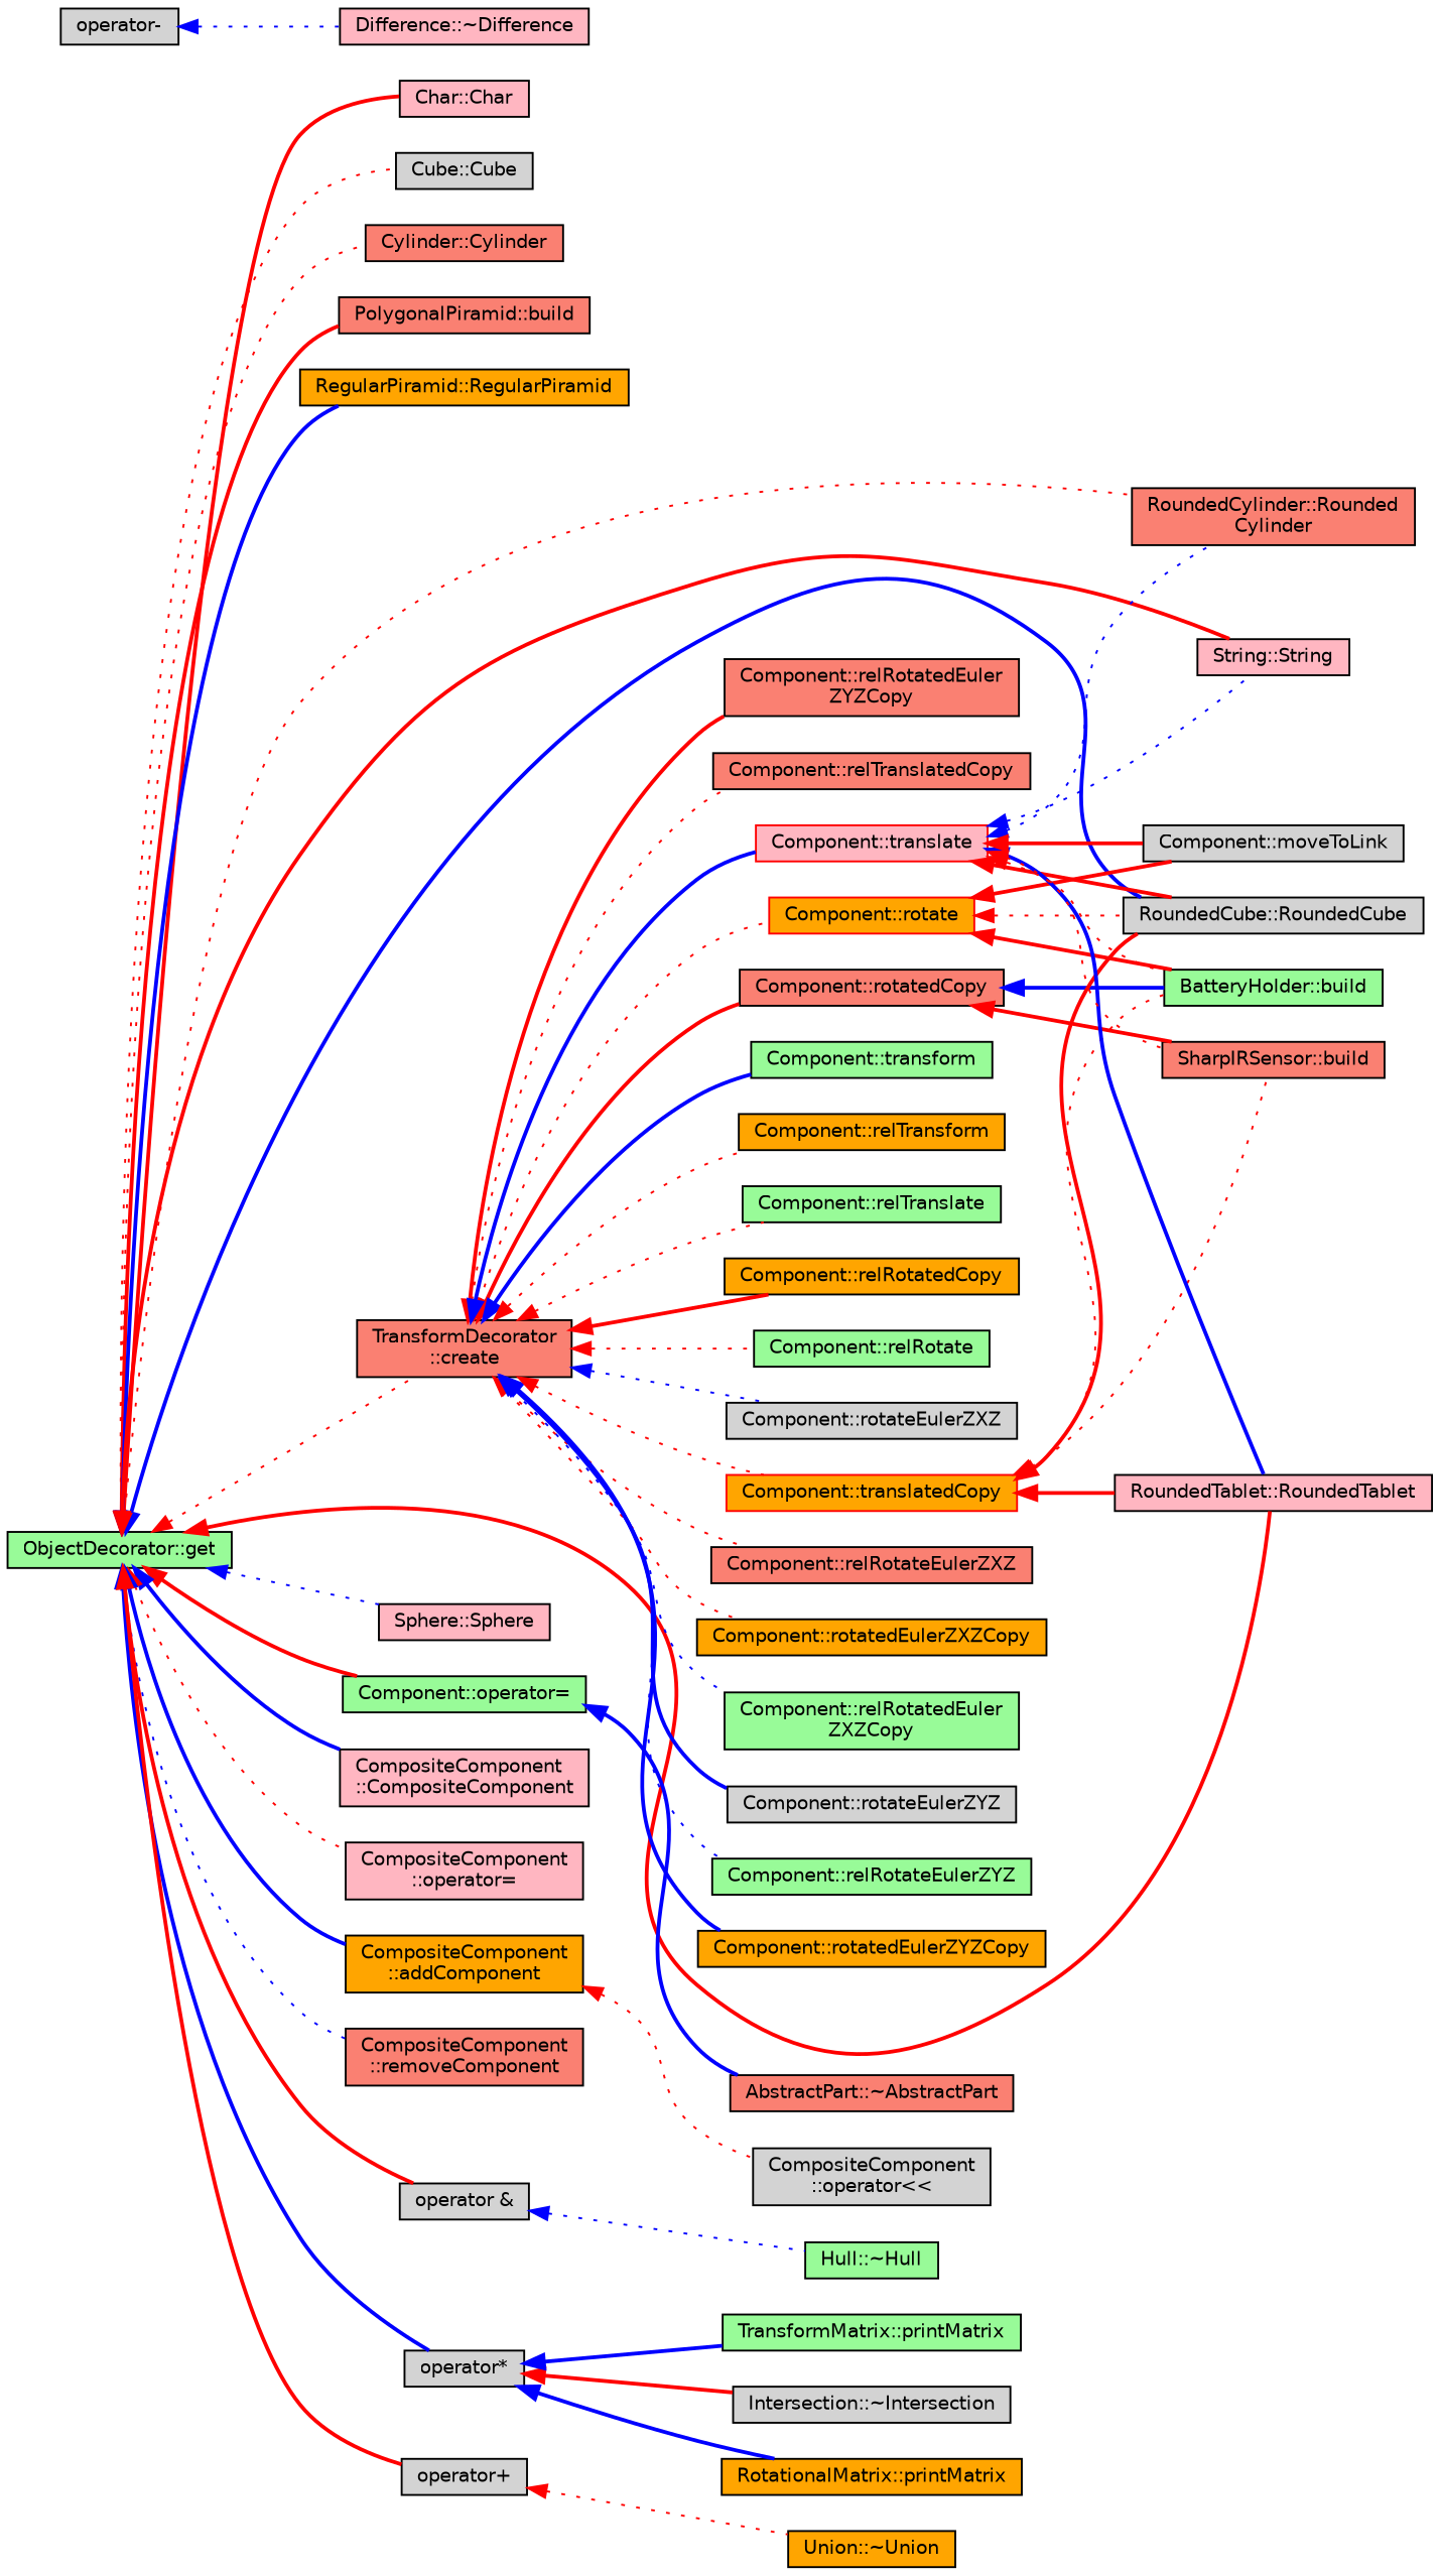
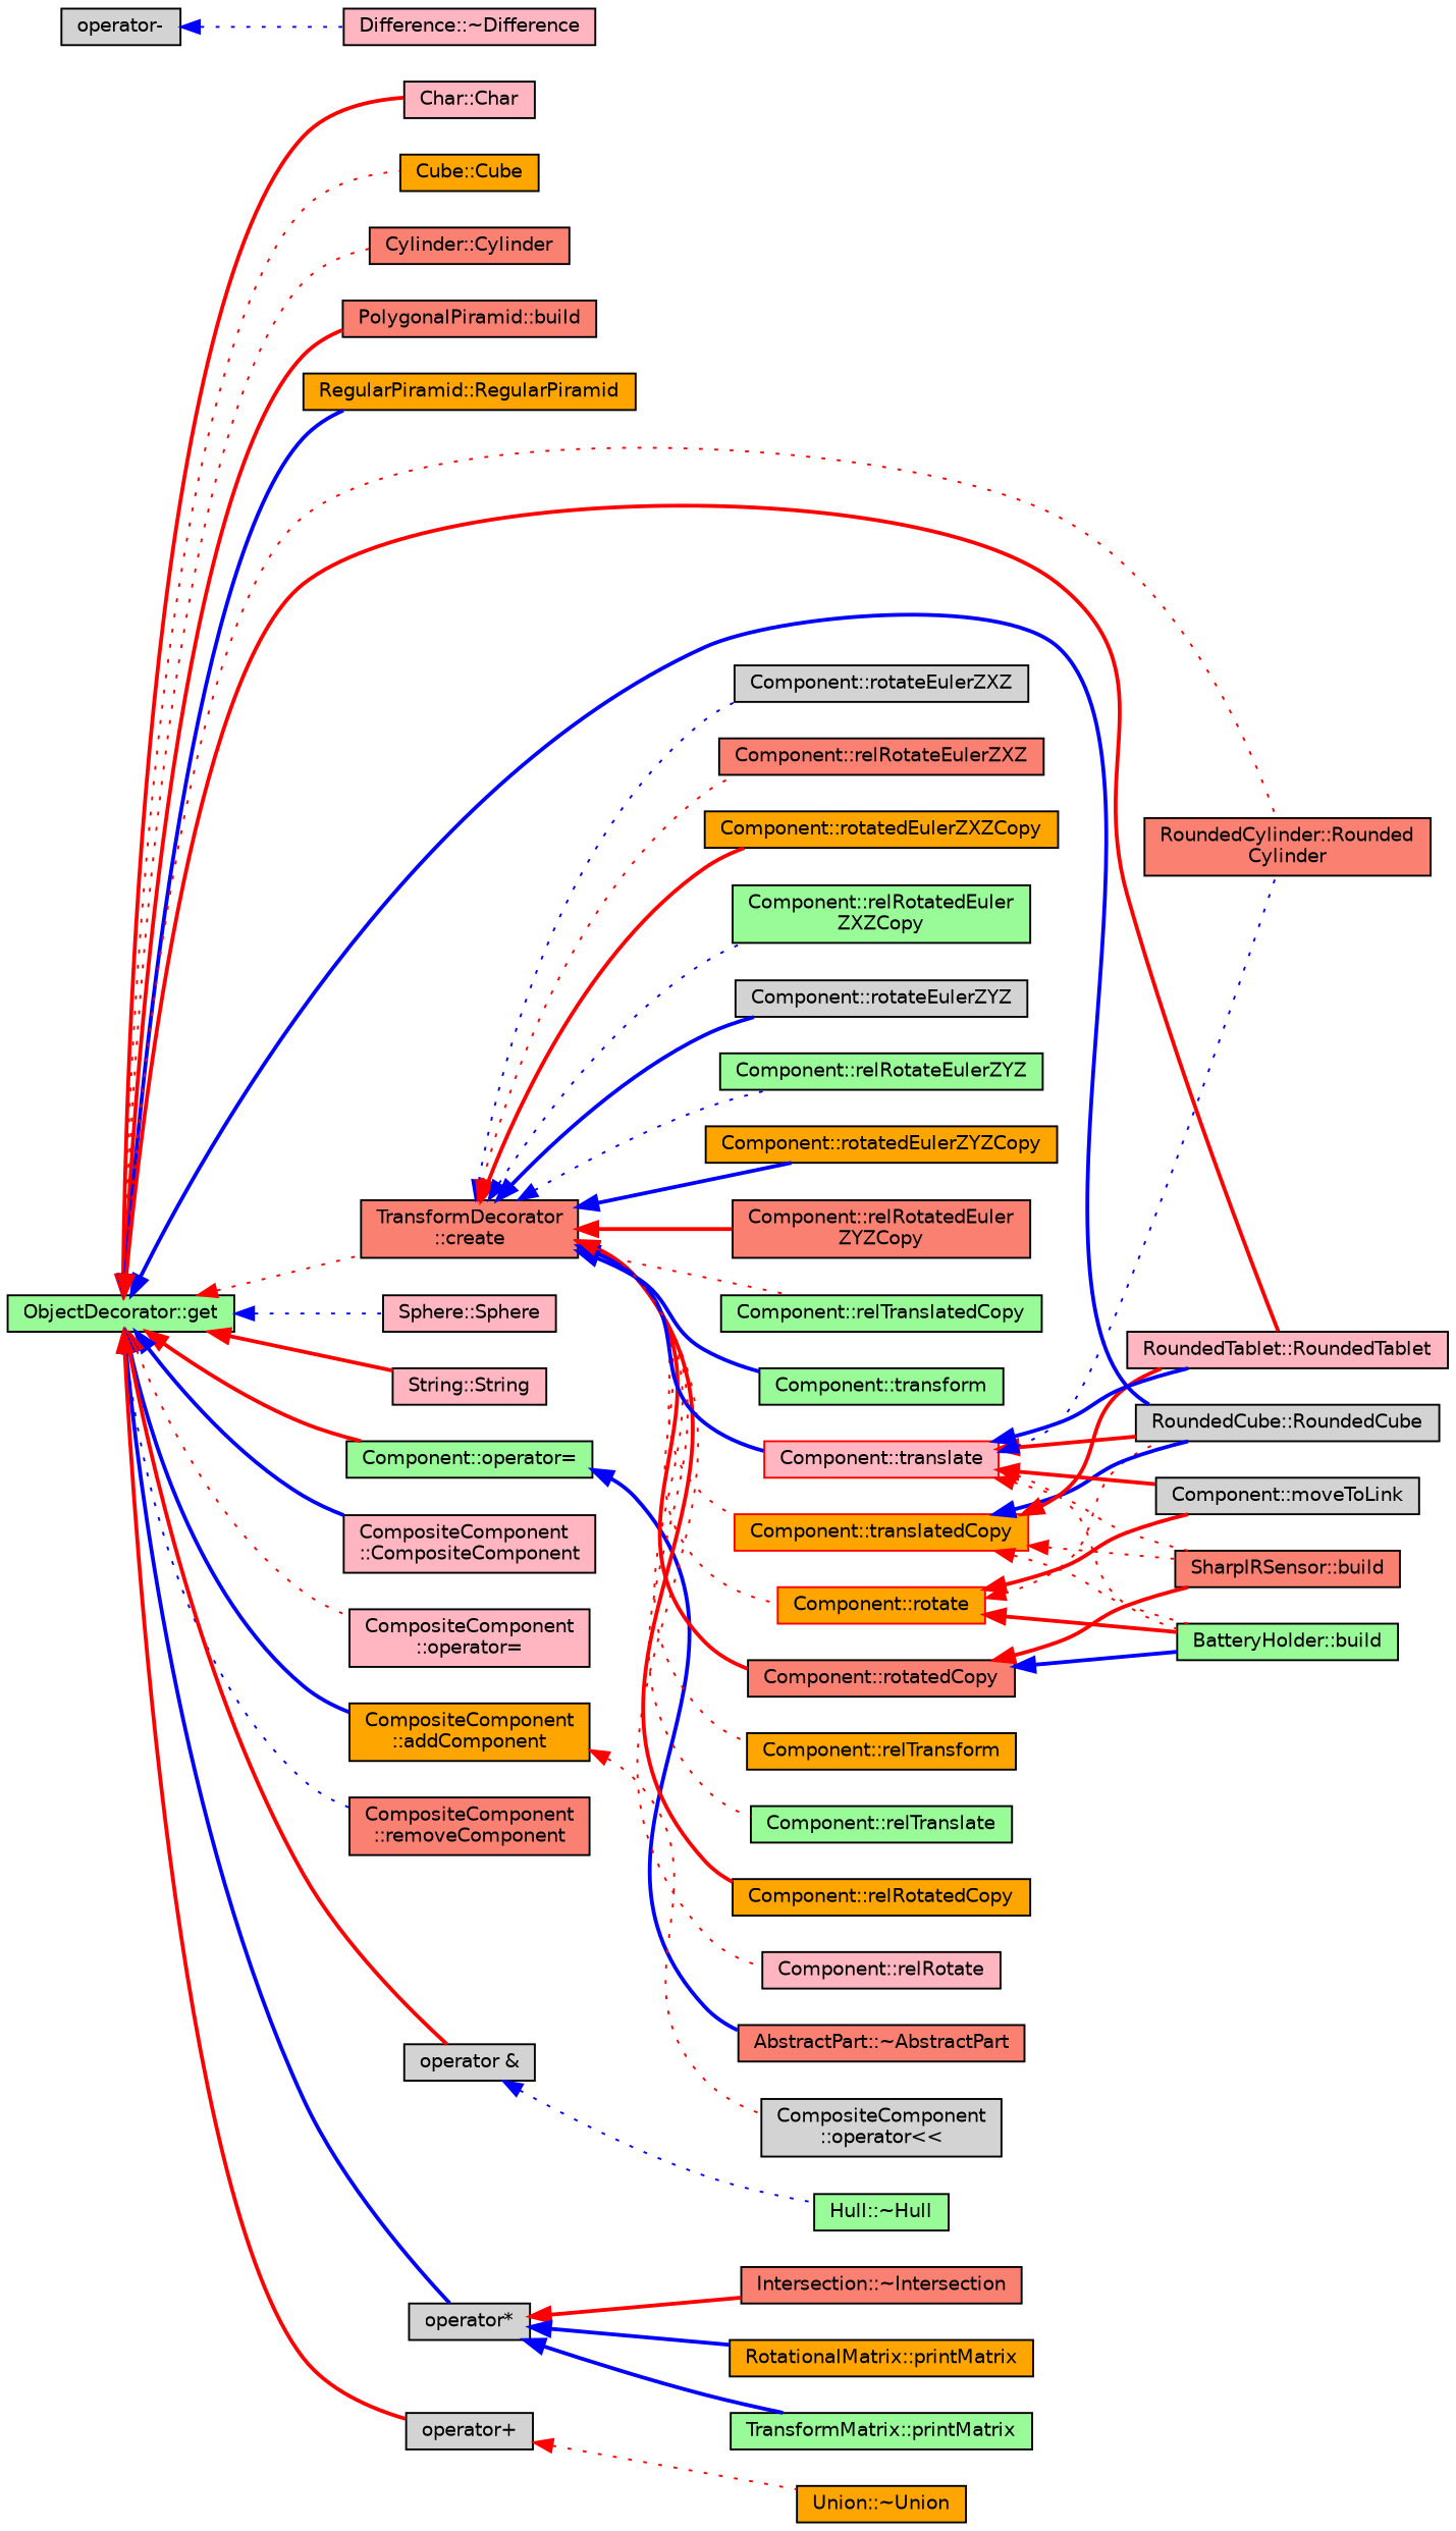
  digraph {
    rankdir=LR
    node [color=black fillcolor=salmon fontname=Helvetica fontsize=10 shape=record style=filled]
    edge [color=red dir=back fontname=Helvetica fontsize=10 labelfontname=Helvetica labelfontsize=10 style=bold]
    n1 [fillcolor=palegreen fontcolor=black height=0.2 label="ObjectDecorator::get" width=0.4]
    n2 [fillcolor=lightpink height=0.2 label="Char::Char" width=0.4]
-   n3 [fillcolor=lightgrey height=0.2 label="Cube::Cube" width=0.4]
+   n3 [fillcolor=orange height=0.2 label="Cube::Cube" width=0.4]
    n4 [height=0.2 label="Cylinder::Cylinder" width=0.4]
    n5 [height=0.2 label="PolygonalPiramid::build" width=0.4]
    n6 [fillcolor=orange height=0.2 label="RegularPiramid::RegularPiramid" width=0.4]
    n7 [fillcolor=lightgrey height=0.2 label="RoundedCube::RoundedCube" width=0.4]
    n8 [height=0.2 label="RoundedCylinder::Rounded\lCylinder" width=0.4]
    n9 [fillcolor=lightpink height=0.2 label="RoundedTablet::RoundedTablet" width=0.4]
    n10 [fillcolor=lightpink height=0.2 label="Sphere::Sphere" width=0.4]
    n11 [fillcolor=lightpink height=0.2 label="String::String" width=0.4]
    n12 [fillcolor=palegreen height=0.2 label="Component::operator=" width=0.4]
    n13 [fillcolor=lightpink height=0.2 label="CompositeComponent\l::CompositeComponent" width=0.4]
    n14 [fillcolor=lightpink height=0.2 label="CompositeComponent\l::operator=" width=0.4]
    n15 [fillcolor=orange height=0.2 label="CompositeComponent\l::addComponent" width=0.4]
    n16 [height=0.2 label="CompositeComponent\l::removeComponent" width=0.4]
    n17 [fillcolor=lightgrey height=0.2 label="operator &" width=0.4]
    n18 [fillcolor=lightgrey height=0.2 label="operator*" width=0.4]
    n19 [height=0.2 label="TransformDecorator\l::create" width=0.4]
    n20 [fillcolor=lightgrey height=0.2 label="operator+" width=0.4]
    n21 [height=0.2 label="AbstractPart::~AbstractPart" width=0.4]
    n22 [fillcolor=lightgrey height=0.2 label="CompositeComponent\l::operator\<\<" width=0.4]
    n23 [fillcolor=lightgrey height=0.2 label="operator-" width=0.4]
    n24 [fillcolor=lightpink height=0.2 label="Difference::~Difference" width=0.4]
    n25 [fillcolor=palegreen height=0.2 label="Hull::~Hull" width=0.4]
-   n26 [fillcolor=lightgrey height=0.2 label="Intersection::~Intersection" width=0.4]
+   n26 [height=0.2 label="Intersection::~Intersection" width=0.4]
    n27 [fillcolor=orange height=0.2 label="RotationalMatrix::printMatrix" width=0.4]
    n28 [fillcolor=palegreen height=0.2 label="TransformMatrix::printMatrix" width=0.4]
    n29 [height=0.2 label="Component::rotatedCopy" width=0.4]
    n30 [fillcolor=orange height=0.2 label="Component::relRotatedCopy" width=0.4]
    n31 [color=red fillcolor=orange height=0.2 label="Component::rotate" width=0.4]
-   n32 [fillcolor=palegreen height=0.2 label="Component::relRotate" width=0.4]
+   n32 [fillcolor=lightpink height=0.2 label="Component::relRotate" width=0.4]
    n33 [fillcolor=lightgrey height=0.2 label="Component::rotateEulerZXZ" width=0.4]
    n34 [height=0.2 label="Component::relRotateEulerZXZ" width=0.4]
    n35 [fillcolor=orange height=0.2 label="Component::rotatedEulerZXZCopy" width=0.4]
    n36 [fillcolor=palegreen height=0.2 label="Component::relRotatedEuler\lZXZCopy" width=0.4]
    n37 [fillcolor=lightgrey height=0.2 label="Component::rotateEulerZYZ" width=0.4]
    n38 [fillcolor=palegreen height=0.2 label="Component::relRotateEulerZYZ" width=0.4]
    n39 [fillcolor=orange height=0.2 label="Component::rotatedEulerZYZCopy" width=0.4]
    n40 [height=0.2 label="Component::relRotatedEuler\lZYZCopy" width=0.4]
    n41 [color=red fillcolor=orange height=0.2 label="Component::translatedCopy" width=0.4]
-   n42 [height=0.2 label="Component::relTranslatedCopy" width=0.4]
+   n42 [fillcolor=palegreen height=0.2 label="Component::relTranslatedCopy" width=0.4]
    n43 [fillcolor=palegreen height=0.2 label="Component::transform" width=0.4]
    n44 [fillcolor=orange height=0.2 label="Component::relTransform" width=0.4]
    n45 [color=red fillcolor=lightpink height=0.2 label="Component::translate" width=0.4]
    n46 [fillcolor=palegreen height=0.2 label="Component::relTranslate" width=0.4]
    n47 [fillcolor=orange height=0.2 label="Union::~Union" width=0.4]
    n48 [fillcolor=palegreen height=0.2 label="BatteryHolder::build" width=0.4]
    n49 [height=0.2 label="SharpIRSensor::build" width=0.4]
    n50 [fillcolor=lightgrey height=0.2 label="Component::moveToLink" width=0.4]
    n1 -> n2
    n1 -> n3 [style=dotted]
    n1 -> n4 [style=dotted]
    n1 -> n5
    n1 -> n6 [color=blue]
    n1 -> n7 [color=blue]
    n1 -> n8 [style=dotted]
    n1 -> n9
    n1 -> n10 [color=blue style=dotted]
    n1 -> n11
    n1 -> n12
    n1 -> n13 [color=blue]
    n1 -> n14 [style=dotted]
    n1 -> n15 [color=blue]
    n1 -> n16 [color=blue style=dotted]
    n1 -> n17
    n1 -> n18 [color=blue]
    n1 -> n19 [style=dotted]
    n1 -> n20
    n12 -> n21 [color=blue]
    n15 -> n22 [style=dotted]
    n17 -> n25 [color=blue style=dotted]
    n18 -> n26
    n18 -> n27 [color=blue]
    n18 -> n28 [color=blue]
    n19 -> n29
    n19 -> n30
    n19 -> n31 [style=dotted]
    n19 -> n32 [style=dotted]
    n19 -> n33 [color=blue style=dotted]
    n19 -> n34 [style=dotted]
-   n19 -> n35 [style=dotted]
+   n19 -> n35
    n19 -> n36 [color=blue style=dotted]
    n19 -> n37 [color=blue]
    n19 -> n38 [color=blue style=dotted]
    n19 -> n39 [color=blue]
    n19 -> n40
    n19 -> n41 [style=dotted]
    n19 -> n42 [style=dotted]
    n19 -> n43 [color=blue]
    n19 -> n44 [style=dotted]
    n19 -> n45 [color=blue]
    n19 -> n46 [style=dotted]
    n20 -> n47 [style=dotted]
    n23 -> n24 [color=blue style=dotted]
    n29 -> n48 [color=blue]
    n29 -> n49
    n31 -> n7 [style=dotted]
    n31 -> n48
    n31 -> n50
-   n41 -> n7
+   n41 -> n7 [color=blue]
    n41 -> n9
    n41 -> n48 [style=dotted]
    n41 -> n49 [style=dotted]
    n45 -> n7
    n45 -> n8 [color=blue style=dotted]
    n45 -> n9 [color=blue]
-   n45 -> n11 [color=blue style=dotted]
    n45 -> n48 [style=dotted]
    n45 -> n49 [style=dotted]
    n45 -> n50
  }
